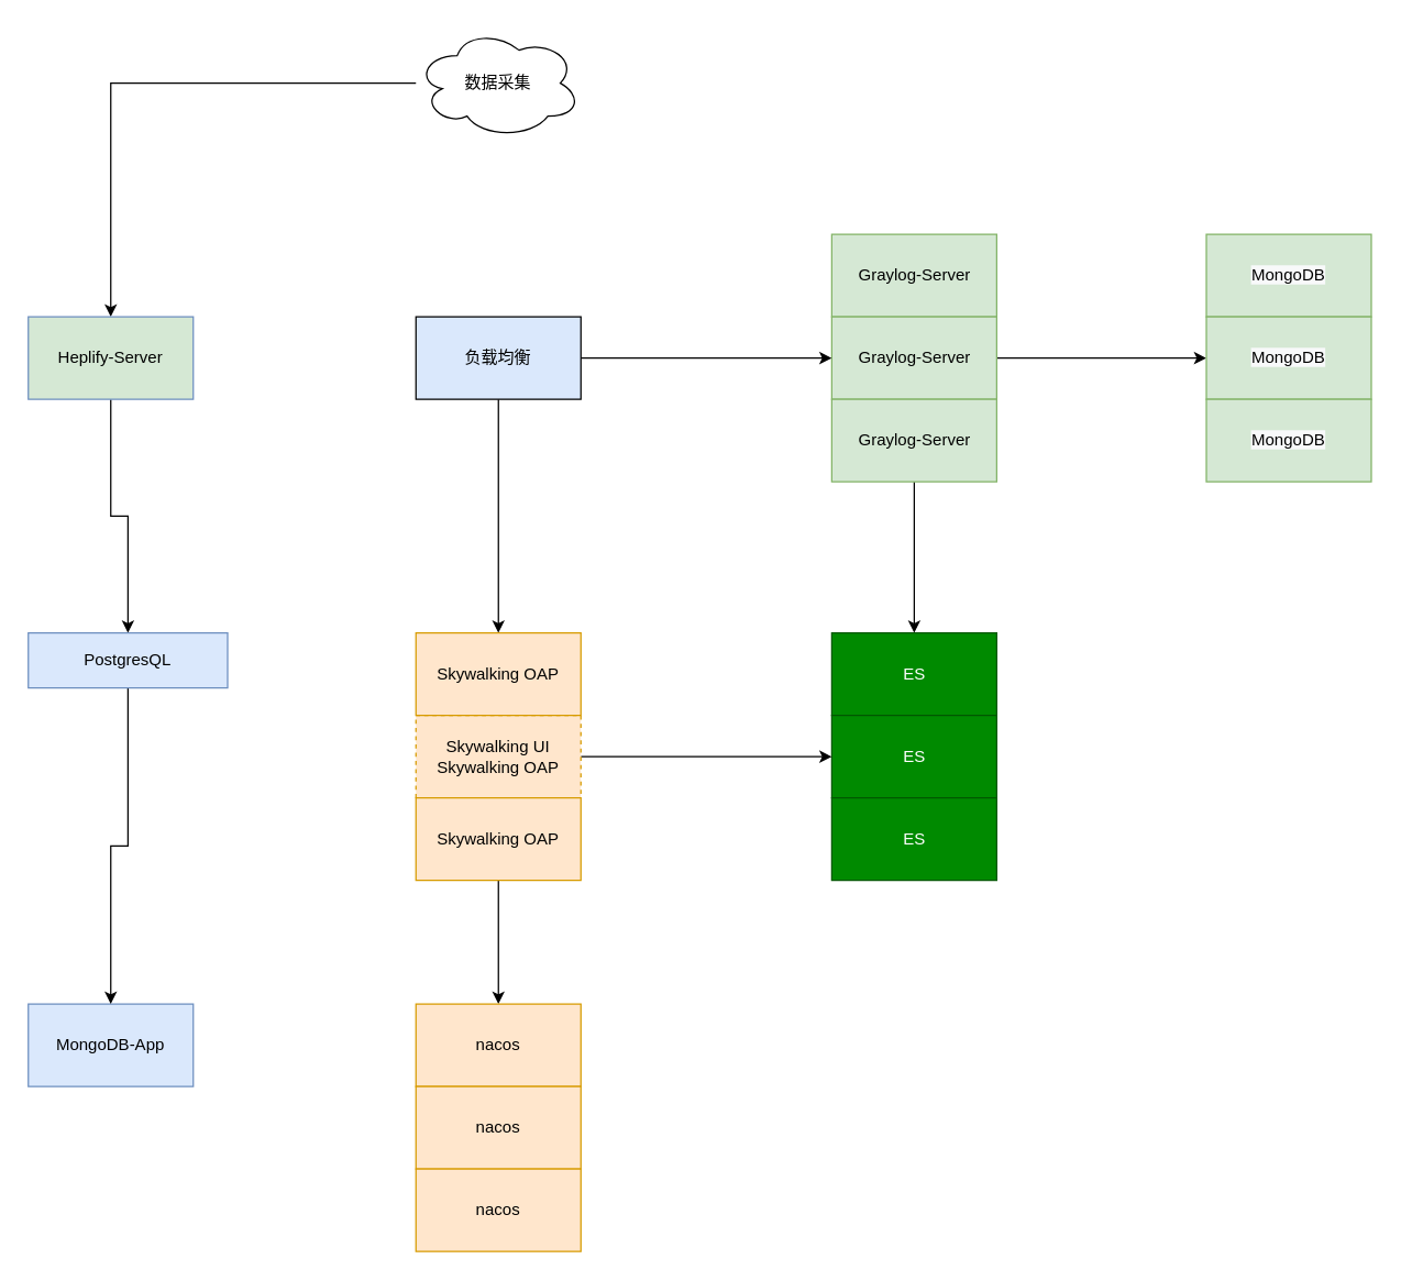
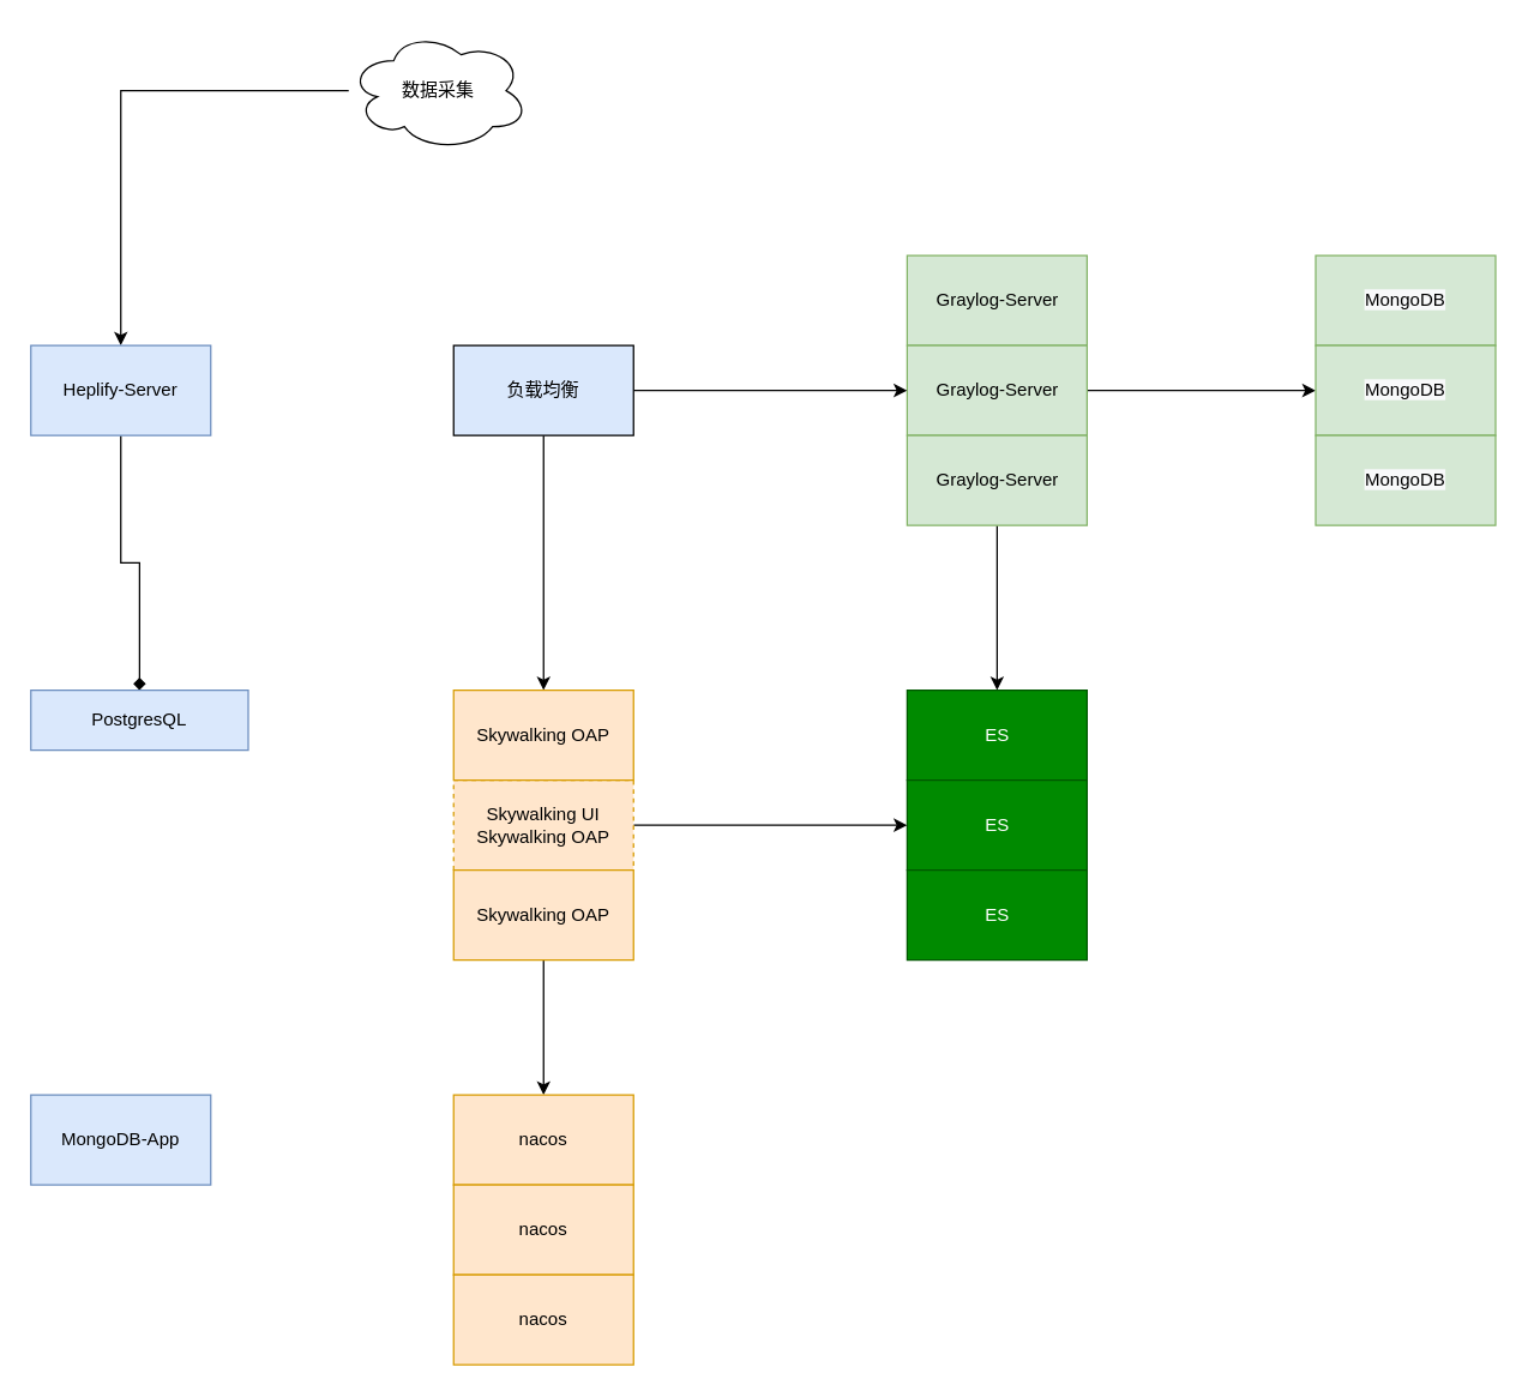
  <mxCell id="0" />
  <mxCell id="1" parent="0" />
  <mxCell id="2" value="Graylog-Server" style="rounded=0;whiteSpace=wrap;html=1;fillColor=#d5e8d4;strokeColor=#82b366;" vertex="1" parent="1"><mxGeometry x="604.5" y="170" width="120" height="60" as="geometry" /></mxCell>
  <mxCell id="3" value="&#10;&#10;&lt;span style=&quot;color: rgb(0, 0, 0); font-family: helvetica; font-size: 12px; font-style: normal; font-weight: 400; letter-spacing: normal; text-align: center; text-indent: 0px; text-transform: none; word-spacing: 0px; background-color: rgb(248, 249, 250); display: inline; float: none;&quot;&gt;MongoDB&lt;/span&gt;&#10;&#10;" style="rounded=0;whiteSpace=wrap;html=1;fillColor=#d5e8d4;strokeColor=#82b366;" vertex="1" parent="1"><mxGeometry x="877" y="170" width="120" height="60" as="geometry" /></mxCell>
  <mxCell id="4" style="edgeStyle=orthogonalEdgeStyle;rounded=0;orthogonalLoop=1;jettySize=auto;html=1;" edge="1" parent="1" source="5" target="8"><mxGeometry relative="1" as="geometry" /></mxCell>
  <mxCell id="5" value="Graylog-Server" style="rounded=0;whiteSpace=wrap;html=1;fillColor=#d5e8d4;strokeColor=#82b366;" vertex="1" parent="1"><mxGeometry x="604.5" y="230" width="120" height="60" as="geometry" /></mxCell>
  <mxCell id="6" style="edgeStyle=orthogonalEdgeStyle;rounded=0;orthogonalLoop=1;jettySize=auto;html=1;entryX=0.5;entryY=0;entryDx=0;entryDy=0;" edge="1" parent="1" source="7" target="10"><mxGeometry relative="1" as="geometry" /></mxCell>
  <mxCell id="7" value="Graylog-Server" style="rounded=0;whiteSpace=wrap;html=1;fillColor=#d5e8d4;strokeColor=#82b366;" vertex="1" parent="1"><mxGeometry x="604.5" y="290" width="120" height="60" as="geometry" /></mxCell>
  <mxCell id="8" value="&#10;&#10;&lt;span style=&quot;color: rgb(0, 0, 0); font-family: helvetica; font-size: 12px; font-style: normal; font-weight: 400; letter-spacing: normal; text-align: center; text-indent: 0px; text-transform: none; word-spacing: 0px; background-color: rgb(248, 249, 250); display: inline; float: none;&quot;&gt;MongoDB&lt;/span&gt;&#10;&#10;" style="rounded=0;whiteSpace=wrap;html=1;fillColor=#d5e8d4;strokeColor=#82b366;" vertex="1" parent="1"><mxGeometry x="877" y="230" width="120" height="60" as="geometry" /></mxCell>
  <mxCell id="9" value="&#10;&#10;&lt;span style=&quot;color: rgb(0, 0, 0); font-family: helvetica; font-size: 12px; font-style: normal; font-weight: 400; letter-spacing: normal; text-align: center; text-indent: 0px; text-transform: none; word-spacing: 0px; background-color: rgb(248, 249, 250); display: inline; float: none;&quot;&gt;MongoDB&lt;/span&gt;&#10;&#10;" style="rounded=0;whiteSpace=wrap;html=1;fillColor=#d5e8d4;strokeColor=#82b366;" vertex="1" parent="1"><mxGeometry x="877" y="290" width="120" height="60" as="geometry" /></mxCell>
  <mxCell id="10" value="ES" style="rounded=0;whiteSpace=wrap;html=1;fillColor=#008a00;strokeColor=#005700;fontColor=#ffffff;" vertex="1" parent="1"><mxGeometry x="604.5" y="460" width="120" height="60" as="geometry" /></mxCell>
  <mxCell id="11" value="ES" style="rounded=0;whiteSpace=wrap;html=1;fillColor=#008a00;strokeColor=#005700;fontColor=#ffffff;" vertex="1" parent="1"><mxGeometry x="604.5" y="520" width="120" height="60" as="geometry" /></mxCell>
  <mxCell id="12" value="ES" style="rounded=0;whiteSpace=wrap;html=1;fillColor=#008a00;strokeColor=#005700;fontColor=#ffffff;" vertex="1" parent="1"><mxGeometry x="604.5" y="580" width="120" height="60" as="geometry" /></mxCell>
  <mxCell id="13" style="edgeStyle=orthogonalEdgeStyle;rounded=0;orthogonalLoop=1;jettySize=auto;html=1;entryX=0;entryY=0.5;entryDx=0;entryDy=0;" edge="1" parent="1" source="15" target="5"><mxGeometry relative="1" as="geometry" /></mxCell>
  <mxCell id="14" style="edgeStyle=orthogonalEdgeStyle;rounded=0;orthogonalLoop=1;jettySize=auto;html=1;" edge="1" parent="1" source="15" target="20"><mxGeometry relative="1" as="geometry" /></mxCell>
  <mxCell id="15" value="负载均衡" style="rounded=0;whiteSpace=wrap;html=1;fillColor=#dae8fc;" vertex="1" parent="1"><mxGeometry x="302" y="230" width="120" height="60" as="geometry" /></mxCell>
  <mxCell id="16" style="edgeStyle=orthogonalEdgeStyle;rounded=0;orthogonalLoop=1;jettySize=auto;html=1;entryX=0;entryY=0.5;entryDx=0;entryDy=0;" edge="1" parent="1" source="17" target="11"><mxGeometry relative="1" as="geometry" /></mxCell>
  <mxCell id="17" value="Skywalking UI&lt;br&gt;Skywalking OAP" style="rounded=0;whiteSpace=wrap;html=1;fillColor=#ffe6cc;strokeColor=#d79b00;dashed=1;" vertex="1" parent="1"><mxGeometry x="302" y="520" width="120" height="60" as="geometry" /></mxCell>
  <mxCell id="18" style="edgeStyle=orthogonalEdgeStyle;rounded=0;orthogonalLoop=1;jettySize=auto;html=1;entryX=0.5;entryY=0;entryDx=0;entryDy=0;" edge="1" parent="1" source="19" target="21"><mxGeometry relative="1" as="geometry" /></mxCell>
  <mxCell id="19" value="Skywalking OAP" style="rounded=0;whiteSpace=wrap;html=1;fillColor=#ffe6cc;strokeColor=#d79b00;" vertex="1" parent="1"><mxGeometry x="302" y="580" width="120" height="60" as="geometry" /></mxCell>
  <mxCell id="20" value="Skywalking OAP" style="rounded=0;whiteSpace=wrap;html=1;fillColor=#ffe6cc;strokeColor=#d79b00;" vertex="1" parent="1"><mxGeometry x="302" y="460" width="120" height="60" as="geometry" /></mxCell>
  <mxCell id="21" value="nacos" style="rounded=0;whiteSpace=wrap;html=1;fillColor=#ffe6cc;strokeColor=#d79b00;" vertex="1" parent="1"><mxGeometry x="302" y="730" width="120" height="60" as="geometry" /></mxCell>
  <mxCell id="22" value="nacos" style="rounded=0;whiteSpace=wrap;html=1;fillColor=#ffe6cc;strokeColor=#d79b00;" vertex="1" parent="1"><mxGeometry x="302" y="790" width="120" height="60" as="geometry" /></mxCell>
  <mxCell id="23" value="nacos" style="rounded=0;whiteSpace=wrap;html=1;fillColor=#ffe6cc;strokeColor=#d79b00;" vertex="1" parent="1"><mxGeometry x="302" y="850" width="120" height="60" as="geometry" /></mxCell>
  <mxCell id="24" style="edgeStyle=orthogonalEdgeStyle;rounded=0;orthogonalLoop=1;jettySize=auto;html=1;" edge="1" parent="1" source="25" target="28"><mxGeometry relative="1" as="geometry" /></mxCell>
- <mxCell id="25" value="数据采集" style="ellipse;shape=cloud;whiteSpace=wrap;html=1;" vertex="1" parent="1"><mxGeometry x="302" y="20" width="120" height="80" as="geometry" /></mxCell>
+ <mxCell id="25" value="数据采集" style="ellipse;shape=cloud;whiteSpace=wrap;html=1;" vertex="1" parent="1"><mxGeometry x="232" y="20" width="120" height="80" as="geometry" /></mxCell>
  <mxCell id="26" value="MongoDB-App" style="rounded=0;whiteSpace=wrap;html=1;fillColor=#dae8fc;strokeColor=#6c8ebf;" vertex="1" parent="1"><mxGeometry x="20" y="730" width="120" height="60" as="geometry" /></mxCell>
- <mxCell id="27" style="edgeStyle=orthogonalEdgeStyle;rounded=0;orthogonalLoop=1;jettySize=auto;html=1;entryX=0.5;entryY=0;entryDx=0;entryDy=0;" edge="1" parent="1" source="28" target="30"><mxGeometry relative="1" as="geometry" /></mxCell>
- <mxCell id="28" value="Heplify-Server" style="rounded=0;whiteSpace=wrap;html=1;fillColor=#d5e8d4;strokeColor=#6c8ebf;" vertex="1" parent="1"><mxGeometry x="20" y="230" width="120" height="60" as="geometry" /></mxCell>
- <mxCell id="29" style="edgeStyle=orthogonalEdgeStyle;rounded=0;orthogonalLoop=1;jettySize=auto;html=1;" edge="1" parent="1" source="30" target="26"><mxGeometry relative="1" as="geometry" /></mxCell>
+ <mxCell id="27" style="edgeStyle=orthogonalEdgeStyle;rounded=0;orthogonalLoop=1;jettySize=auto;html=1;entryX=0.5;entryY=0;entryDx=0;entryDy=0;endArrow=diamond;" edge="1" parent="1" source="28" target="30"><mxGeometry relative="1" as="geometry" /></mxCell>
+ <mxCell id="28" value="Heplify-Server" style="rounded=0;whiteSpace=wrap;html=1;fillColor=#dae8fc;strokeColor=#6c8ebf;" vertex="1" parent="1"><mxGeometry x="20" y="230" width="120" height="60" as="geometry" /></mxCell>
  <mxCell id="30" value="PostgresQL" style="rounded=0;whiteSpace=wrap;html=1;fillColor=#dae8fc;strokeColor=#6c8ebf;" vertex="1" parent="1"><mxGeometry x="20" y="460" width="145" height="40" as="geometry" /></mxCell>
